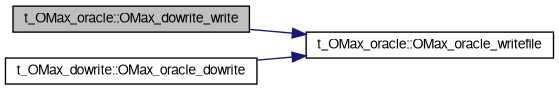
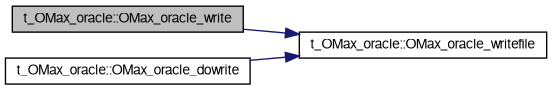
  digraph {
    rankdir=LR
    node [color=black fontname=FreeSans fontsize=10 shape=record]
    edge [color=midnightblue fontname=FreeSans fontsize=10 labelfontname=FreeSans labelfontsize=10 style=solid]
-   n1 [fillcolor=grey75 fontcolor=black height=0.2 label="t_OMax_oracle::OMax_dowrite_write" style=filled width=0.4]
+   n1 [fillcolor=grey75 fontcolor=black height=0.2 label="t_OMax_oracle::OMax_oracle_write" style=filled width=0.4]
    n2 [height=0.2 label="t_OMax_oracle::OMax_oracle_writefile" width=0.4]
-   n3 [height=0.2 label="t_OMax_dowrite::OMax_oracle_dowrite" width=0.4]
+   n3 [height=0.2 label="t_OMax_oracle::OMax_oracle_dowrite" width=0.4]
    n1 -> n2
    n3 -> n2
  }
